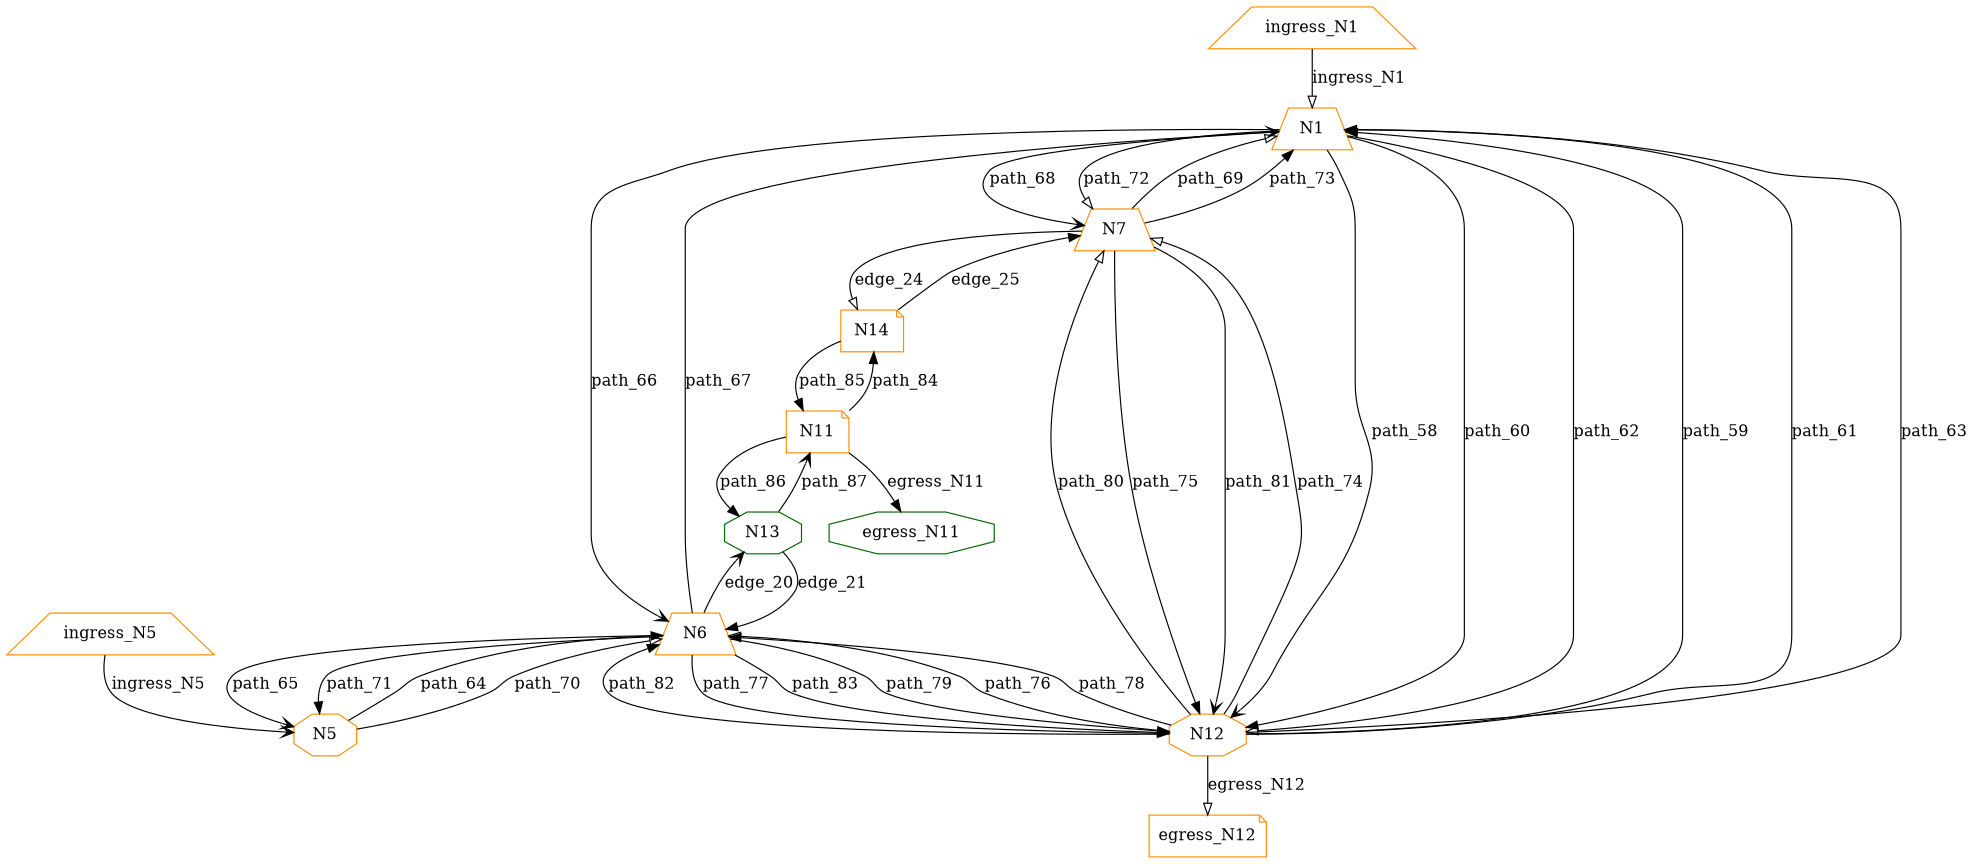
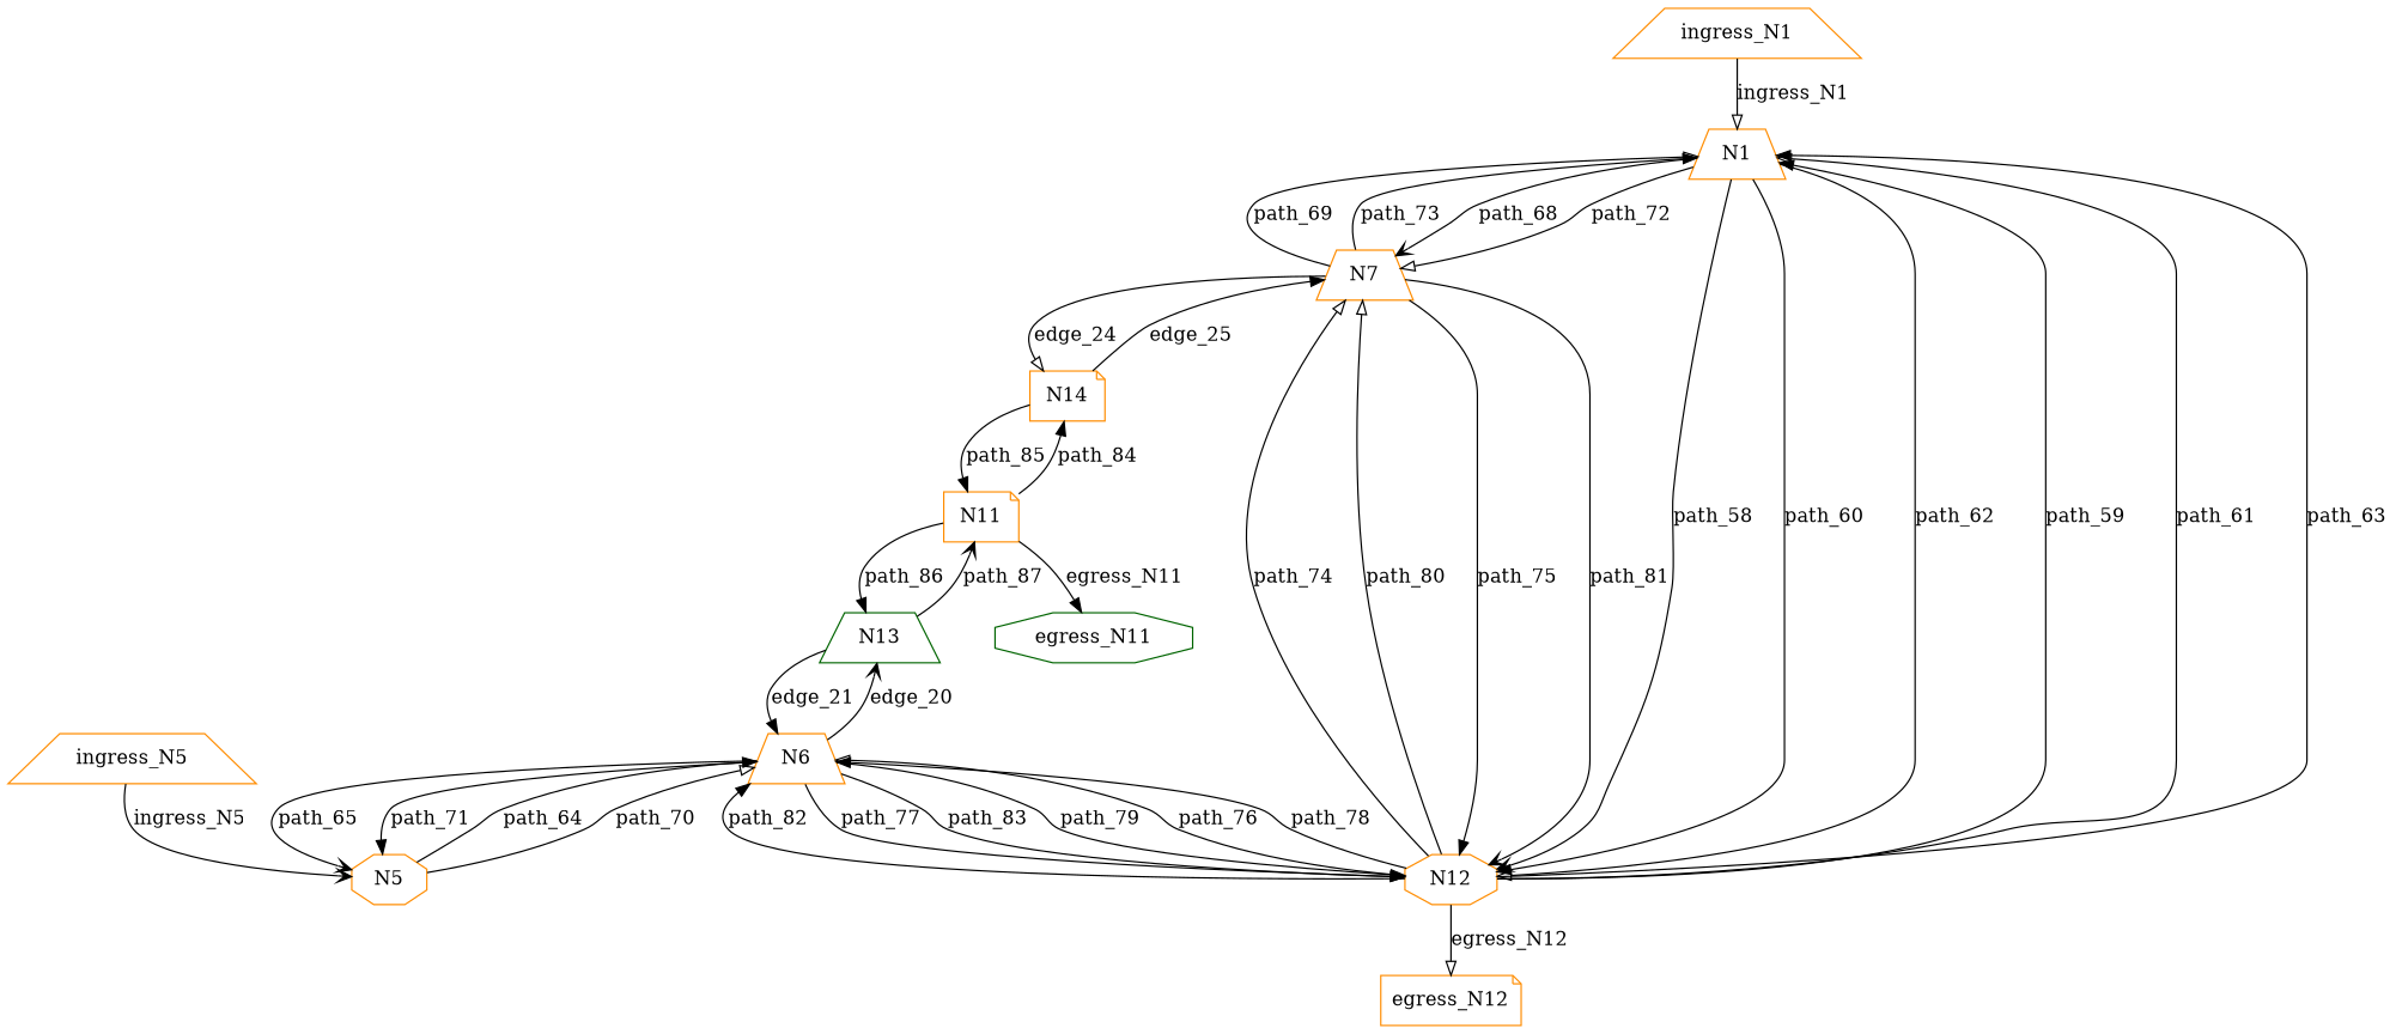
  digraph {
    node [color=darkorange shape=trapezium]
    edge [arrowhead=normal]
    N1
    N7
    N12 [shape=octagon]
    N6
    N14 [shape=note]
    egress_N12 [shape=note]
    N5 [shape=octagon]
-   N13 [color=darkgreen shape=octagon]
+   N13 [color=darkgreen]
    N11 [shape=note]
    ingress_N5
    ingress_N1
    egress_N11 [color=darkgreen shape=octagon]
    N1 -> N7 [arrowhead=vee label=path_68]
    N1 -> N7 [arrowhead=onormal label=path_72]
    N1 -> N12 [arrowhead=vee label=path_58]
    N1 -> N12 [label=path_60]
    N1 -> N12 [arrowhead=onormal label=path_62]
-   N1 -> N6 [arrowhead=vee label=path_66]
    N7 -> N1 [arrowhead=onormal label=path_69]
    N7 -> N1 [label=path_73]
    N7 -> N12 [label=path_75]
    N7 -> N12 [arrowhead=vee label=path_81]
    N7 -> N14 [arrowhead=onormal label=edge_24]
    N12 -> N1 [label=path_59]
    N12 -> N1 [arrowhead=onormal label=path_61]
    N12 -> N1 [label=path_63]
    N12 -> N7 [arrowhead=onormal label=path_74]
    N12 -> N7 [arrowhead=onormal label=path_80]
    N12 -> N6 [arrowhead=onormal label=path_76]
    N12 -> N6 [label=path_78]
    N12 -> N6 [label=path_82]
    N12 -> egress_N12 [arrowhead=onormal label=egress_N12]
-   N6 -> N1 [arrowhead=vee label=path_67]
    N6 -> N12 [label=path_77]
    N6 -> N12 [label=path_79]
    N6 -> N12 [label=path_83]
    N6 -> N5 [arrowhead=vee label=path_65]
    N6 -> N5 [label=path_71]
    N6 -> N13 [arrowhead=vee label=edge_20]
    N14 -> N7 [label=edge_25]
    N14 -> N11 [label=path_85]
    N5 -> N6 [label=path_64]
    N5 -> N6 [arrowhead=onormal label=path_70]
    N13 -> N6 [label=edge_21]
    N13 -> N11 [arrowhead=vee label=path_87]
    N11 -> N14 [label=path_84]
    N11 -> N13 [label=path_86]
    N11 -> egress_N11 [label=egress_N11]
    ingress_N5 -> N5 [arrowhead=vee label=ingress_N5]
    ingress_N1 -> N1 [arrowhead=onormal label=ingress_N1]
  }
